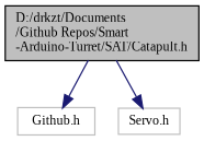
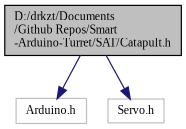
  digraph {
    fontname="Liberation Serif"
    node [color=grey75 fillcolor=white fontname="Liberation Serif" fontsize=10 shape=record style=filled]
    edge [color=midnightblue fontname="Liberation Serif" fontsize=10 labelfontname=Helvetica labelfontsize=10 style=solid]
    n1 [color=black fillcolor=grey75 fontcolor=black height=0.2 label="D:/drkzt/Documents\l/Github Repos/Smart\l-Arduino-Turret/SAT/Catapult.h" width=0.4]
-   n2 [height=0.2 label="Github.h" width=0.4]
+   n2 [height=0.2 label="Arduino.h" width=0.4]
    n3 [height=0.2 label="Servo.h" width=0.4]
    n1 -> n2
    n1 -> n3
  }
